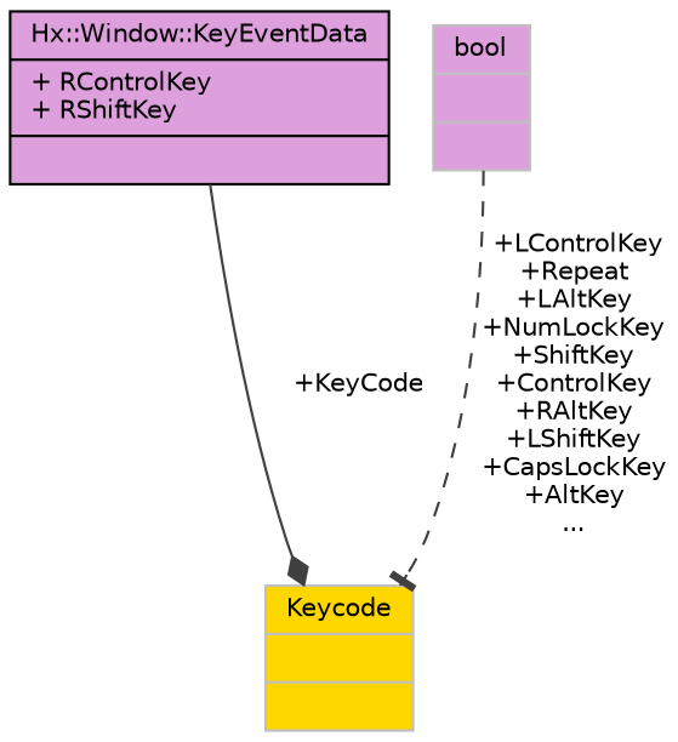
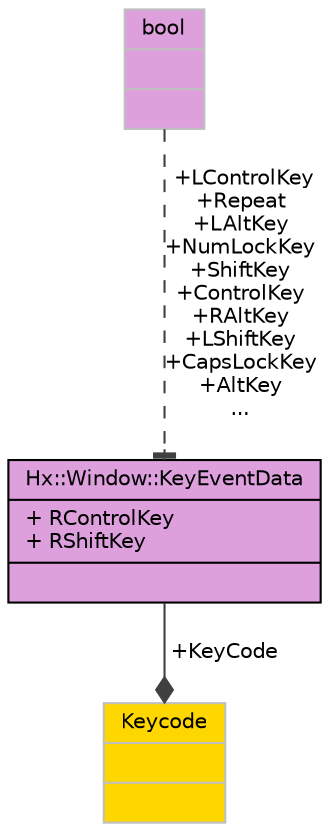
  digraph {
    node [color=grey75 fillcolor=plum fontname=Helvetica fontsize=10 shape=record style=filled]
    edge [color=grey25 fontname=Helvetica fontsize=10 labelfontname=Helvetica labelfontsize=10]
    n1 [color=black fontcolor=black height=0.2 label="{Hx::Window::KeyEventData\n|+ RControlKey\l+ RShiftKey\l|}" width=0.4]
    n2 [fillcolor=gold height=0.2 label="{Keycode\n||}" width=0.4]
    n3 [height=0.2 label="{bool\n||}" width=0.4]
    n1 -> n2 [arrowhead=diamond label=" +KeyCode" style=solid]
-   n3 -> n2 [arrowhead=tee label=" +LControlKey\n+Repeat\n+LAltKey\n+NumLockKey\n+ShiftKey\n+ControlKey\n+RAltKey\n+LShiftKey\n+CapsLockKey\n+AltKey\n..." style=dashed]
+   n3 -> n1 [arrowhead=tee label=" +LControlKey\n+Repeat\n+LAltKey\n+NumLockKey\n+ShiftKey\n+ControlKey\n+RAltKey\n+LShiftKey\n+CapsLockKey\n+AltKey\n..." style=dashed]
  }
